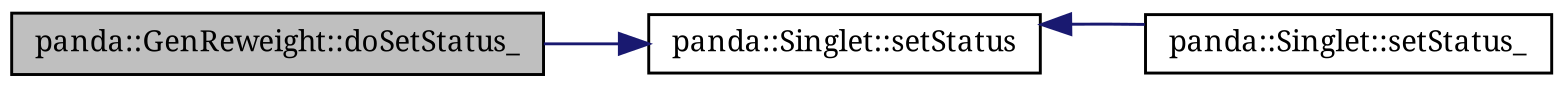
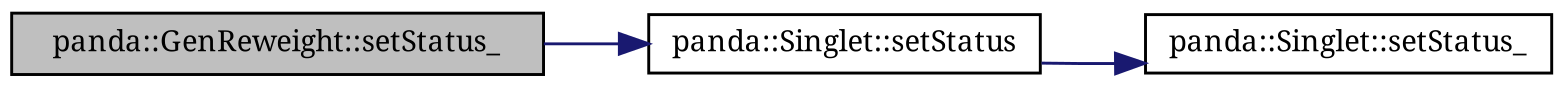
  digraph {
    fontname="Noto Serif"
    rankdir=LR
    node [color=black fillcolor=white fontname="Noto Serif" fontsize=10 shape=record style=filled]
    edge [color=midnightblue fontname="Noto Serif" fontsize=10 labelfontname=Helvetica labelfontsize=10 style=solid]
-   n1 [fillcolor=grey75 fontcolor=black height=0.2 label="panda::GenReweight::doSetStatus_" width=0.4]
+   n1 [fillcolor=grey75 fontcolor=black height=0.2 label="panda::GenReweight::setStatus_" width=0.4]
    n2 [height=0.2 label="panda::Singlet::setStatus" width=0.4]
    n3 [height=0.2 label="panda::Singlet::setStatus_" width=0.4]
    n1 -> n2
-   n3 -> n2
+   n2 -> n3
  }
